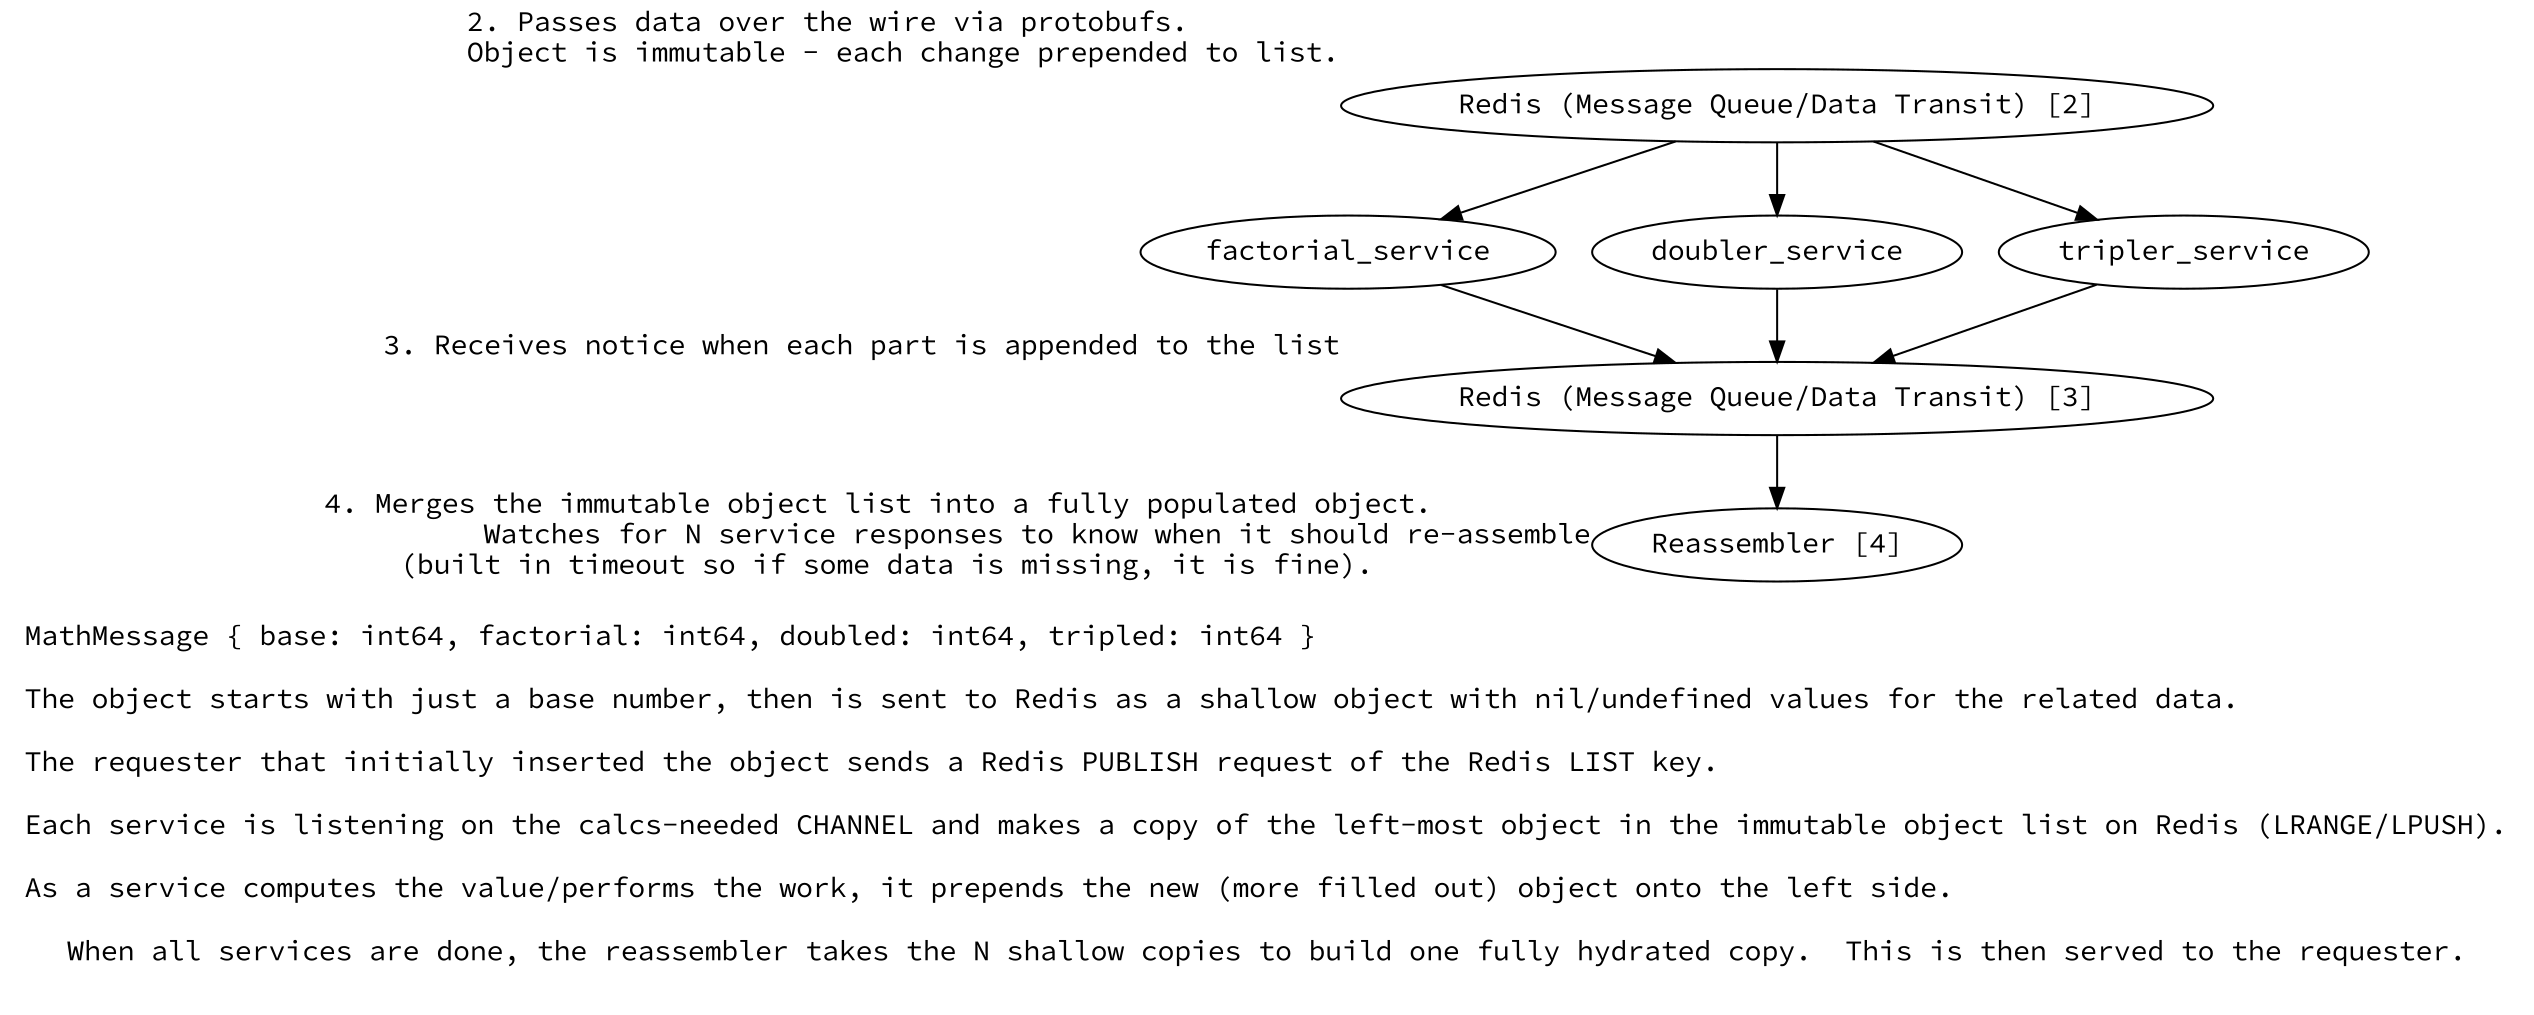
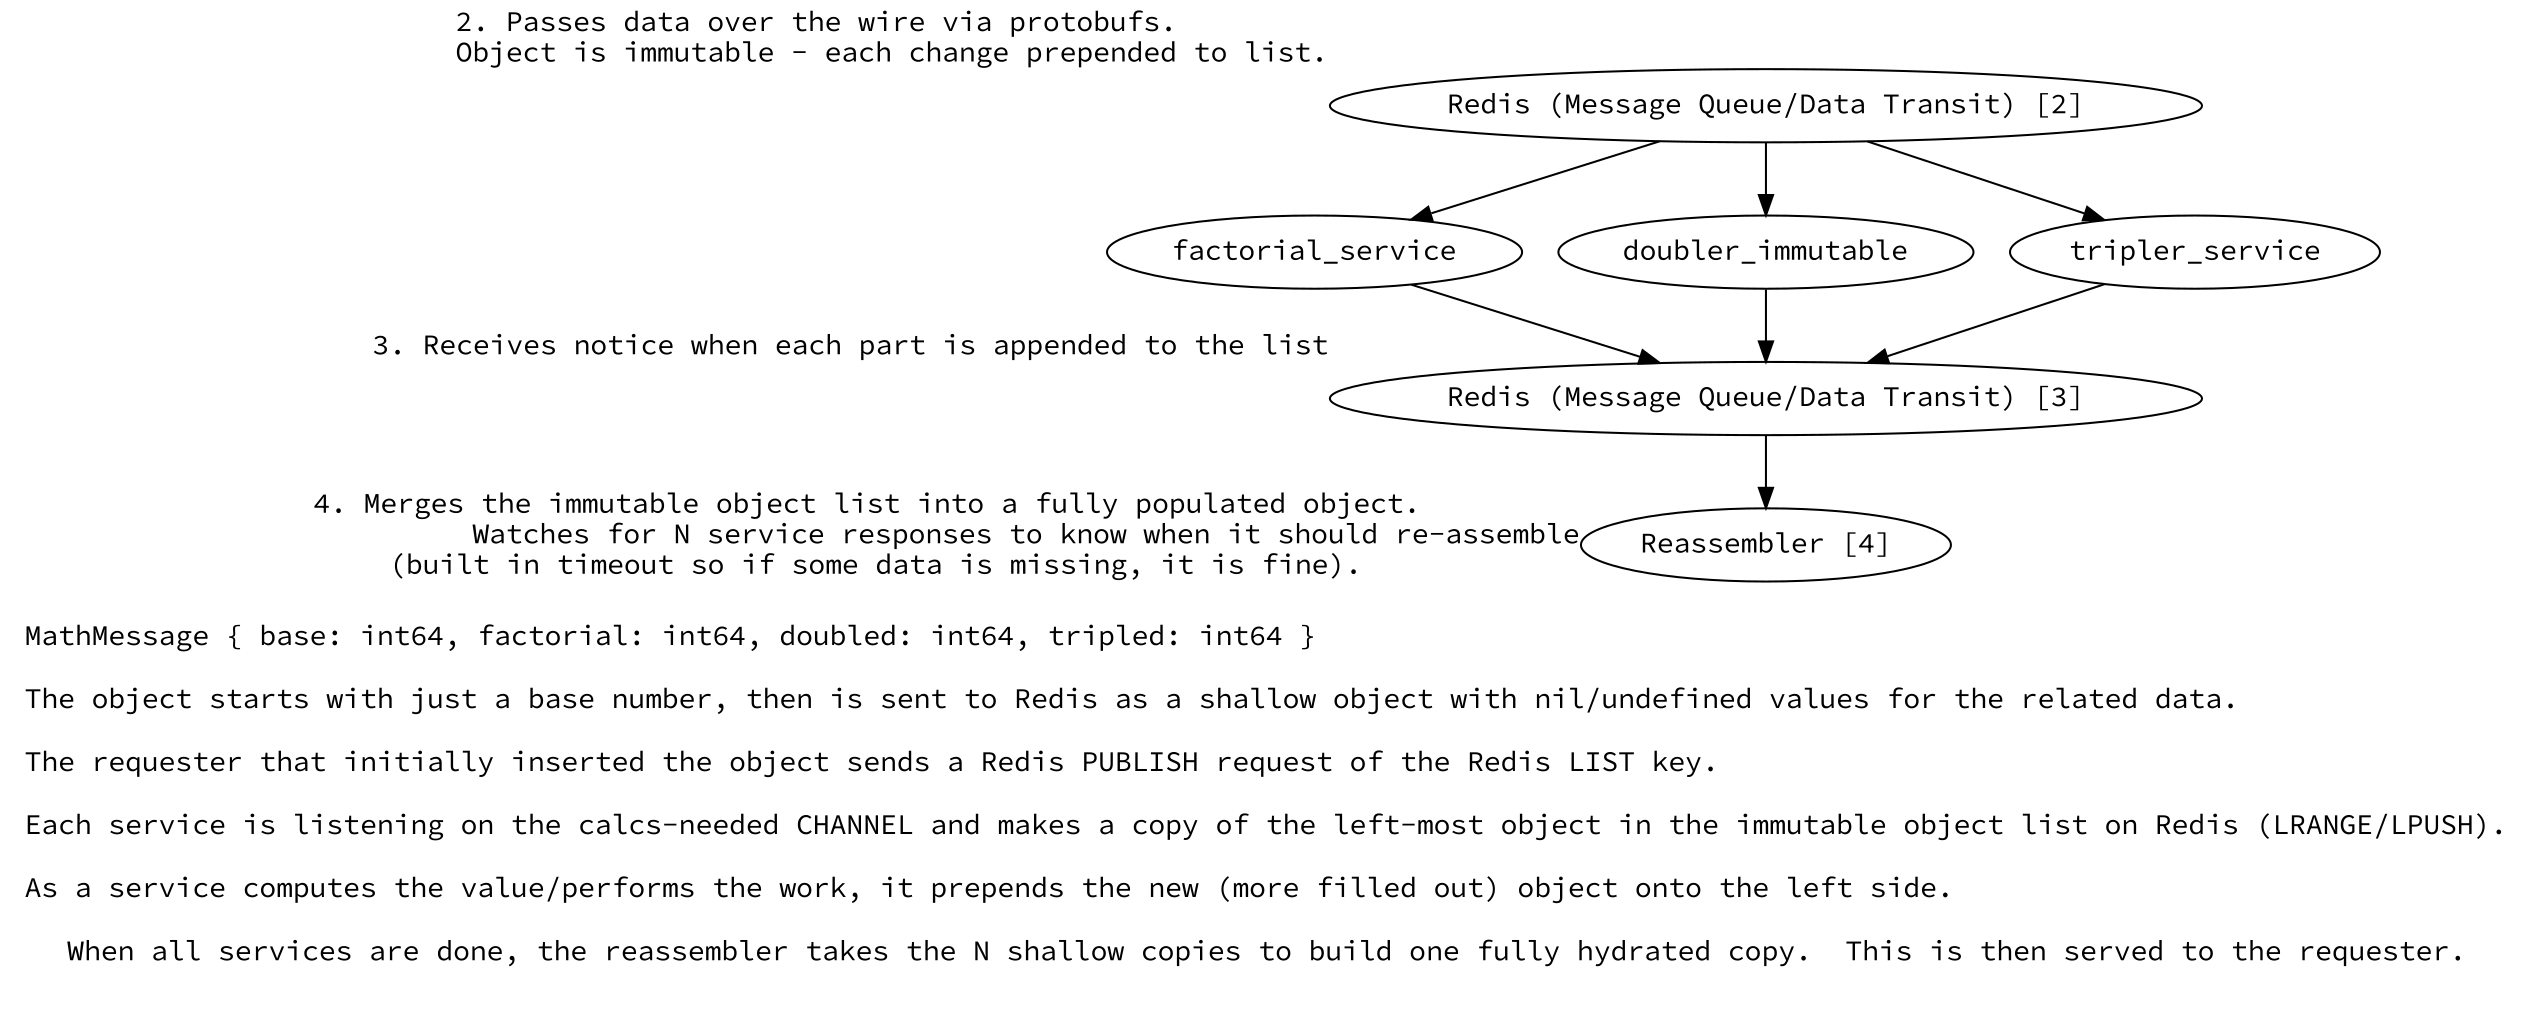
  digraph {
    fontname="Source Code Pro"
    forcelabels=true
    label="\nMathMessage { base: int64, factorial: int64, doubled: int64, tripled: int64 }\l\nThe object starts with just a base number, then is sent to Redis as a shallow object with nil/undefined values for the related data.\l\nThe requester that initially inserted the object sends a Redis PUBLISH request of the Redis LIST key.\l\nEach service is listening on the calcs-needed CHANNEL and makes a copy of the left-most object in the immutable object list on Redis (LRANGE/LPUSH).\l\nAs a service computes the value/performs the work, it prepends the new (more filled out) object onto the left side.\l\nWhen all services are done, the reassembler takes the N shallow copies to build one fully hydrated copy.  This is then served to the requester.\n        "
    node [fontname="Source Code Pro"]
    edge [fontname="Source Code Pro"]
    n1 [label="Redis (Message Queue/Data Transit) [2]" xlabel="2. Passes data over the wire via protobufs.\lObject is immutable - each change prepended to list."]
    factorial_service
-   doubler_service
+   doubler_service [label=doubler_immutable]
    tripler_service
    n5 [label="Reassembler [4]" xlabel="4. Merges the immutable object list into a fully populated object.\n                   Watches for N service responses to know when it should re-assemble\l (built in timeout so if some data is missing, it is fine)."]
    n6 [label="Redis (Message Queue/Data Transit) [3]" xlabel="3. Receives notice when each part is appended to the list"]
    n1 -> factorial_service
    n1 -> doubler_service
    n1 -> tripler_service
    factorial_service -> n6
    doubler_service -> n6
    tripler_service -> n6
    n6 -> n5
  }
